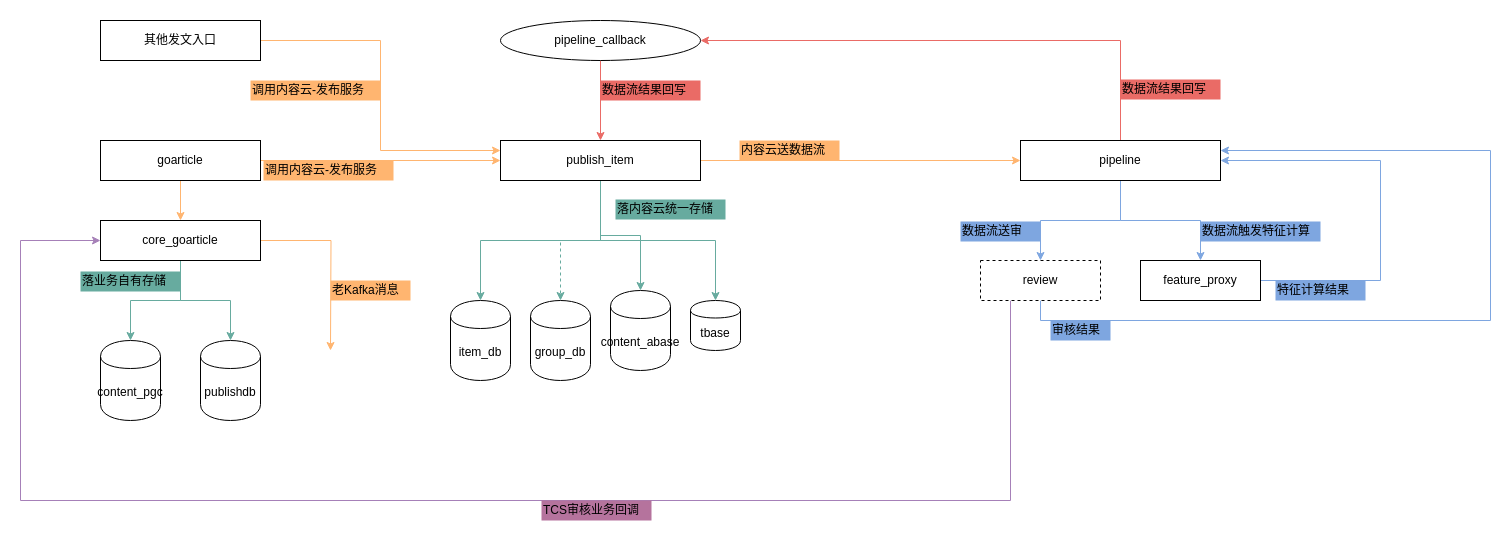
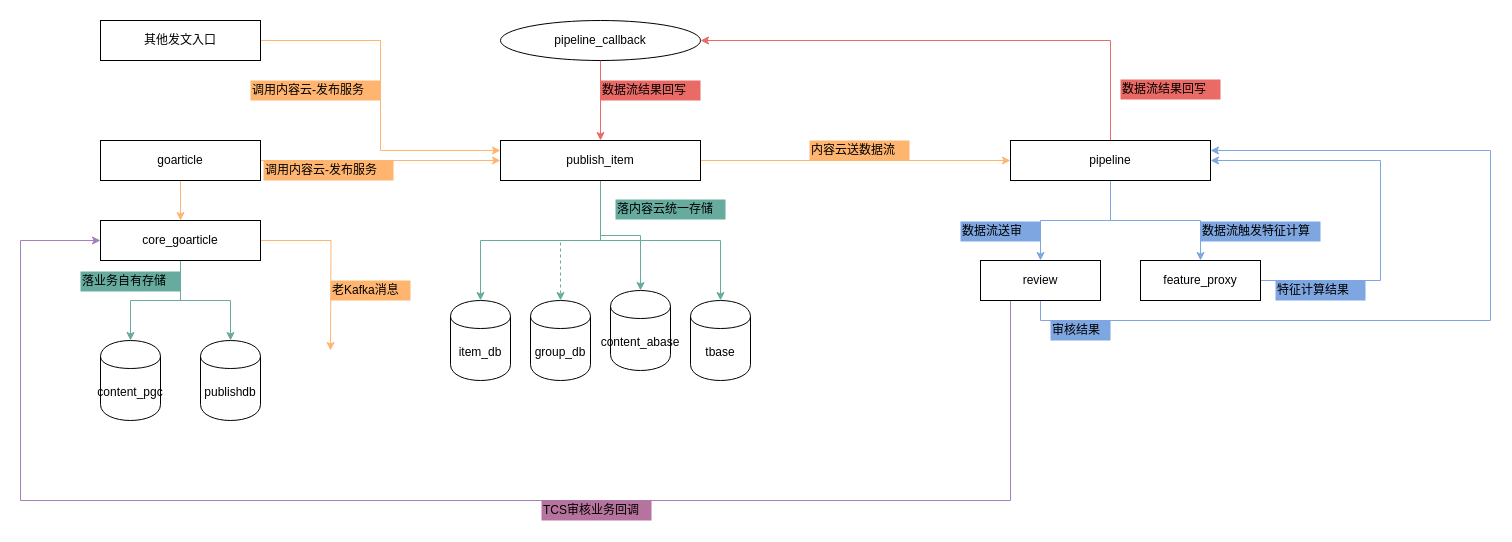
  <mxCell id="0" />
  <mxCell id="1" parent="0" />
  <mxCell id="2" style="edgeStyle=orthogonalEdgeStyle;rounded=0;orthogonalLoop=1;jettySize=auto;html=1;entryX=0;entryY=0.5;entryDx=0;entryDy=0;strokeColor=#FFB570;" edge="1" parent="1" source="4" target="16"><mxGeometry relative="1" as="geometry" /></mxCell>
  <mxCell id="3" style="edgeStyle=orthogonalEdgeStyle;rounded=0;orthogonalLoop=1;jettySize=auto;html=1;entryX=0.5;entryY=0;entryDx=0;entryDy=0;strokeColor=#FFB570;" edge="1" parent="1" source="4" target="8"><mxGeometry relative="1" as="geometry" /></mxCell>
  <mxCell id="4" value="goarticle" style="rounded=0;whiteSpace=wrap;html=1;" vertex="1" parent="1"><mxGeometry x="100" y="140" width="160" height="40" as="geometry" /></mxCell>
  <mxCell id="5" style="edgeStyle=orthogonalEdgeStyle;rounded=0;orthogonalLoop=1;jettySize=auto;html=1;strokeColor=#FFB570;" edge="1" parent="1" source="8"><mxGeometry relative="1" as="geometry"><mxPoint x="330" y="350" as="targetPoint" /></mxGeometry></mxCell>
  <mxCell id="6" style="edgeStyle=orthogonalEdgeStyle;rounded=0;orthogonalLoop=1;jettySize=auto;html=1;entryX=0.5;entryY=0;entryDx=0;entryDy=0;strokeColor=#67AB9F;" edge="1" parent="1" source="8" target="9"><mxGeometry relative="1" as="geometry" /></mxCell>
  <mxCell id="7" style="edgeStyle=orthogonalEdgeStyle;rounded=0;orthogonalLoop=1;jettySize=auto;html=1;entryX=0.5;entryY=0;entryDx=0;entryDy=0;strokeColor=#67AB9F;" edge="1" parent="1" source="8" target="10"><mxGeometry relative="1" as="geometry" /></mxCell>
  <mxCell id="8" value="core_goarticle" style="rounded=0;whiteSpace=wrap;html=1;" vertex="1" parent="1"><mxGeometry x="100" y="220" width="160" height="40" as="geometry" /></mxCell>
  <mxCell id="9" value="content_pgc" style="shape=cylinder;whiteSpace=wrap;html=1;boundedLbl=1;backgroundOutline=1;" vertex="1" parent="1"><mxGeometry x="100" y="340" width="60" height="80" as="geometry" /></mxCell>
  <mxCell id="10" value="publishdb" style="shape=cylinder;whiteSpace=wrap;html=1;boundedLbl=1;backgroundOutline=1;" vertex="1" parent="1"><mxGeometry x="200" y="340" width="60" height="80" as="geometry" /></mxCell>
  <mxCell id="11" style="edgeStyle=orthogonalEdgeStyle;rounded=0;orthogonalLoop=1;jettySize=auto;html=1;entryX=0;entryY=0.5;entryDx=0;entryDy=0;strokeColor=#FFB570;" edge="1" parent="1" source="16" target="24"><mxGeometry relative="1" as="geometry" /></mxCell>
  <mxCell id="12" style="edgeStyle=orthogonalEdgeStyle;rounded=0;orthogonalLoop=1;jettySize=auto;html=1;strokeColor=#67AB9F;" edge="1" parent="1" source="16" target="17"><mxGeometry relative="1" as="geometry" /></mxCell>
  <mxCell id="13" style="edgeStyle=orthogonalEdgeStyle;rounded=0;orthogonalLoop=1;jettySize=auto;html=1;strokeColor=#67AB9F;dashed=1;" edge="1" parent="1" source="16" target="18"><mxGeometry relative="1" as="geometry" /></mxCell>
  <mxCell id="14" style="edgeStyle=orthogonalEdgeStyle;rounded=0;orthogonalLoop=1;jettySize=auto;html=1;entryX=0.5;entryY=0;entryDx=0;entryDy=0;strokeColor=#67AB9F;" edge="1" parent="1" source="16" target="19"><mxGeometry relative="1" as="geometry" /></mxCell>
  <mxCell id="15" style="edgeStyle=orthogonalEdgeStyle;rounded=0;orthogonalLoop=1;jettySize=auto;html=1;entryX=0.5;entryY=0;entryDx=0;entryDy=0;strokeColor=#67AB9F;" edge="1" parent="1" source="16" target="20"><mxGeometry relative="1" as="geometry" /></mxCell>
  <mxCell id="16" value="publish_item" style="rounded=0;whiteSpace=wrap;html=1;" vertex="1" parent="1"><mxGeometry x="500" y="140" width="200" height="40" as="geometry" /></mxCell>
  <mxCell id="17" value="item_db" style="shape=cylinder;whiteSpace=wrap;html=1;boundedLbl=1;backgroundOutline=1;" vertex="1" parent="1"><mxGeometry x="450" y="300" width="60" height="80" as="geometry" /></mxCell>
  <mxCell id="18" value="group_db" style="shape=cylinder;whiteSpace=wrap;html=1;boundedLbl=1;backgroundOutline=1;" vertex="1" parent="1"><mxGeometry x="530" y="300" width="60" height="80" as="geometry" /></mxCell>
  <mxCell id="19" value="content_abase" style="shape=cylinder;whiteSpace=wrap;html=1;boundedLbl=1;backgroundOutline=1;" vertex="1" parent="1"><mxGeometry x="610" y="290" width="60" height="80" as="geometry" /></mxCell>
- <mxCell id="20" value="tbase" style="shape=cylinder;whiteSpace=wrap;html=1;boundedLbl=1;backgroundOutline=1;" vertex="1" parent="1"><mxGeometry x="690" y="300" width="50" height="50" as="geometry" /></mxCell>
+ <mxCell id="20" value="tbase" style="shape=cylinder;whiteSpace=wrap;html=1;boundedLbl=1;backgroundOutline=1;" vertex="1" parent="1"><mxGeometry x="690" y="300" width="60" height="80" as="geometry" /></mxCell>
  <mxCell id="21" style="edgeStyle=orthogonalEdgeStyle;rounded=0;orthogonalLoop=1;jettySize=auto;html=1;entryX=0.5;entryY=0;entryDx=0;entryDy=0;strokeColor=#7EA6E0;" edge="1" parent="1" source="24" target="29"><mxGeometry relative="1" as="geometry" /></mxCell>
  <mxCell id="22" style="edgeStyle=orthogonalEdgeStyle;rounded=0;orthogonalLoop=1;jettySize=auto;html=1;entryX=0.5;entryY=0;entryDx=0;entryDy=0;strokeColor=#7EA6E0;" edge="1" parent="1" source="24" target="31"><mxGeometry relative="1" as="geometry" /></mxCell>
  <mxCell id="23" style="edgeStyle=orthogonalEdgeStyle;rounded=0;orthogonalLoop=1;jettySize=auto;html=1;entryX=1;entryY=0.5;entryDx=0;entryDy=0;strokeColor=#EA6B66;exitX=0.5;exitY=0;exitDx=0;exitDy=0;" edge="1" parent="1" source="24" target="26"><mxGeometry relative="1" as="geometry" /></mxCell>
- <mxCell id="24" value="pipeline" style="rounded=0;whiteSpace=wrap;html=1;" vertex="1" parent="1"><mxGeometry x="1020" y="140" width="200" height="40" as="geometry" /></mxCell>
+ <mxCell id="24" value="pipeline" style="rounded=0;whiteSpace=wrap;html=1;" vertex="1" parent="1"><mxGeometry x="1010" y="140" width="200" height="40" as="geometry" /></mxCell>
  <mxCell id="25" style="edgeStyle=orthogonalEdgeStyle;rounded=0;orthogonalLoop=1;jettySize=auto;html=1;entryX=0.5;entryY=0;entryDx=0;entryDy=0;strokeColor=#EA6B66;" edge="1" parent="1" source="26" target="16"><mxGeometry relative="1" as="geometry" /></mxCell>
  <mxCell id="26" value="pipeline_callback" style="ellipse;whiteSpace=wrap;html=1;" vertex="1" parent="1"><mxGeometry x="500" y="20" width="200" height="40" as="geometry" /></mxCell>
  <mxCell id="27" style="edgeStyle=orthogonalEdgeStyle;rounded=0;orthogonalLoop=1;jettySize=auto;html=1;entryX=1;entryY=0.25;entryDx=0;entryDy=0;strokeColor=#7EA6E0;exitX=0.5;exitY=1;exitDx=0;exitDy=0;" edge="1" parent="1" source="29" target="24"><mxGeometry relative="1" as="geometry"><Array as="points"><mxPoint x="1040" y="320" /><mxPoint x="1490" y="320" /><mxPoint x="1490" y="150" /></Array></mxGeometry></mxCell>
  <mxCell id="28" style="edgeStyle=orthogonalEdgeStyle;rounded=0;orthogonalLoop=1;jettySize=auto;html=1;exitX=0.25;exitY=1;exitDx=0;exitDy=0;entryX=0;entryY=0.5;entryDx=0;entryDy=0;strokeColor=#A680B8;" edge="1" parent="1" source="29" target="8"><mxGeometry relative="1" as="geometry"><Array as="points"><mxPoint x="1010" y="500" /><mxPoint x="20" y="500" /><mxPoint x="20" y="240" /></Array></mxGeometry></mxCell>
- <mxCell id="29" value="review" style="rounded=0;whiteSpace=wrap;html=1;dashed=1;" vertex="1" parent="1"><mxGeometry x="980" y="260" width="120" height="40" as="geometry" /></mxCell>
+ <mxCell id="29" value="review" style="rounded=0;whiteSpace=wrap;html=1;" vertex="1" parent="1"><mxGeometry x="980" y="260" width="120" height="40" as="geometry" /></mxCell>
  <mxCell id="30" style="edgeStyle=orthogonalEdgeStyle;rounded=0;orthogonalLoop=1;jettySize=auto;html=1;entryX=1;entryY=0.5;entryDx=0;entryDy=0;strokeColor=#7EA6E0;exitX=1;exitY=0.5;exitDx=0;exitDy=0;" edge="1" parent="1" source="31" target="24"><mxGeometry relative="1" as="geometry"><Array as="points"><mxPoint x="1380" y="280" /><mxPoint x="1380" y="160" /></Array></mxGeometry></mxCell>
  <mxCell id="31" value="feature_proxy" style="rounded=0;whiteSpace=wrap;html=1;" vertex="1" parent="1"><mxGeometry x="1140" y="260" width="120" height="40" as="geometry" /></mxCell>
  <mxCell id="32" value="老Kafka消息&lt;br&gt;" style="text;html=1;resizable=0;points=[];autosize=1;align=left;verticalAlign=top;spacingTop=-4;fillColor=#FFB570;" vertex="1" parent="1"><mxGeometry x="330" y="280" width="80" height="20" as="geometry" /></mxCell>
  <mxCell id="33" style="edgeStyle=orthogonalEdgeStyle;rounded=0;orthogonalLoop=1;jettySize=auto;html=1;entryX=0;entryY=0.25;entryDx=0;entryDy=0;strokeColor=#FFB570;" edge="1" parent="1" source="34" target="16"><mxGeometry relative="1" as="geometry" /></mxCell>
  <mxCell id="34" value="其他发文入口" style="rounded=0;whiteSpace=wrap;html=1;" vertex="1" parent="1"><mxGeometry x="100" y="20" width="160" height="40" as="geometry" /></mxCell>
  <mxCell id="35" value="调用内容云-发布服务" style="text;html=1;resizable=0;points=[];autosize=1;align=left;verticalAlign=top;spacingTop=-4;fillColor=#FFB570;" vertex="1" parent="1"><mxGeometry x="263" y="160" width="130" height="20" as="geometry" /></mxCell>
  <mxCell id="36" value="落业务自有存储" style="text;html=1;resizable=0;points=[];autosize=1;align=left;verticalAlign=top;spacingTop=-4;fillColor=#67AB9F;" vertex="1" parent="1"><mxGeometry x="80" y="271" width="100" height="20" as="geometry" /></mxCell>
  <mxCell id="37" value="落内容云统一存储" style="text;html=1;resizable=0;points=[];autosize=1;align=left;verticalAlign=top;spacingTop=-4;fillColor=#67AB9F;" vertex="1" parent="1"><mxGeometry x="615" y="199" width="110" height="20" as="geometry" /></mxCell>
  <mxCell id="38" value="调用内容云-发布服务" style="text;html=1;resizable=0;points=[];autosize=1;align=left;verticalAlign=top;spacingTop=-4;fillColor=#FFB570;" vertex="1" parent="1"><mxGeometry x="250" y="80" width="130" height="20" as="geometry" /></mxCell>
- <mxCell id="39" value="内容云送数据流" style="text;html=1;resizable=0;points=[];autosize=1;align=left;verticalAlign=top;spacingTop=-4;fillColor=#FFB570;" vertex="1" parent="1"><mxGeometry x="739" y="140" width="100" height="20" as="geometry" /></mxCell>
+ <mxCell id="39" value="内容云送数据流" style="text;html=1;resizable=0;points=[];autosize=1;align=left;verticalAlign=top;spacingTop=-4;fillColor=#FFB570;" vertex="1" parent="1"><mxGeometry x="809" y="140" width="100" height="20" as="geometry" /></mxCell>
  <mxCell id="40" value="数据流送审" style="text;html=1;resizable=0;points=[];autosize=1;align=left;verticalAlign=top;spacingTop=-4;fillColor=#7EA6E0;" vertex="1" parent="1"><mxGeometry x="960" y="221" width="80" height="20" as="geometry" /></mxCell>
  <mxCell id="41" value="数据流触发特征计算" style="text;html=1;resizable=0;points=[];autosize=1;align=left;verticalAlign=top;spacingTop=-4;fillColor=#7EA6E0;" vertex="1" parent="1"><mxGeometry x="1200" y="221" width="120" height="20" as="geometry" /></mxCell>
  <mxCell id="42" value="特征计算结果" style="text;html=1;resizable=0;points=[];autosize=1;align=left;verticalAlign=top;spacingTop=-4;fillColor=#7EA6E0;" vertex="1" parent="1"><mxGeometry x="1275" y="280" width="90" height="20" as="geometry" /></mxCell>
  <mxCell id="43" value="审核结果" style="text;html=1;resizable=0;points=[];autosize=1;align=left;verticalAlign=top;spacingTop=-4;fillColor=#7EA6E0;" vertex="1" parent="1"><mxGeometry x="1050" y="320" width="60" height="20" as="geometry" /></mxCell>
  <mxCell id="44" value="数据流结果回写" style="text;html=1;resizable=0;points=[];autosize=1;align=left;verticalAlign=top;spacingTop=-4;fillColor=#EA6B66;" vertex="1" parent="1"><mxGeometry x="1120" y="79" width="100" height="20" as="geometry" /></mxCell>
  <mxCell id="45" value="数据流结果回写" style="text;html=1;resizable=0;points=[];autosize=1;align=left;verticalAlign=top;spacingTop=-4;fillColor=#EA6B66;" vertex="1" parent="1"><mxGeometry x="600" y="80" width="100" height="20" as="geometry" /></mxCell>
  <mxCell id="46" value="TCS审核业务回调" style="text;html=1;resizable=0;points=[];autosize=1;align=left;verticalAlign=top;spacingTop=-4;fillColor=#B5739D;" vertex="1" parent="1"><mxGeometry x="541" y="500" width="110" height="20" as="geometry" /></mxCell>
